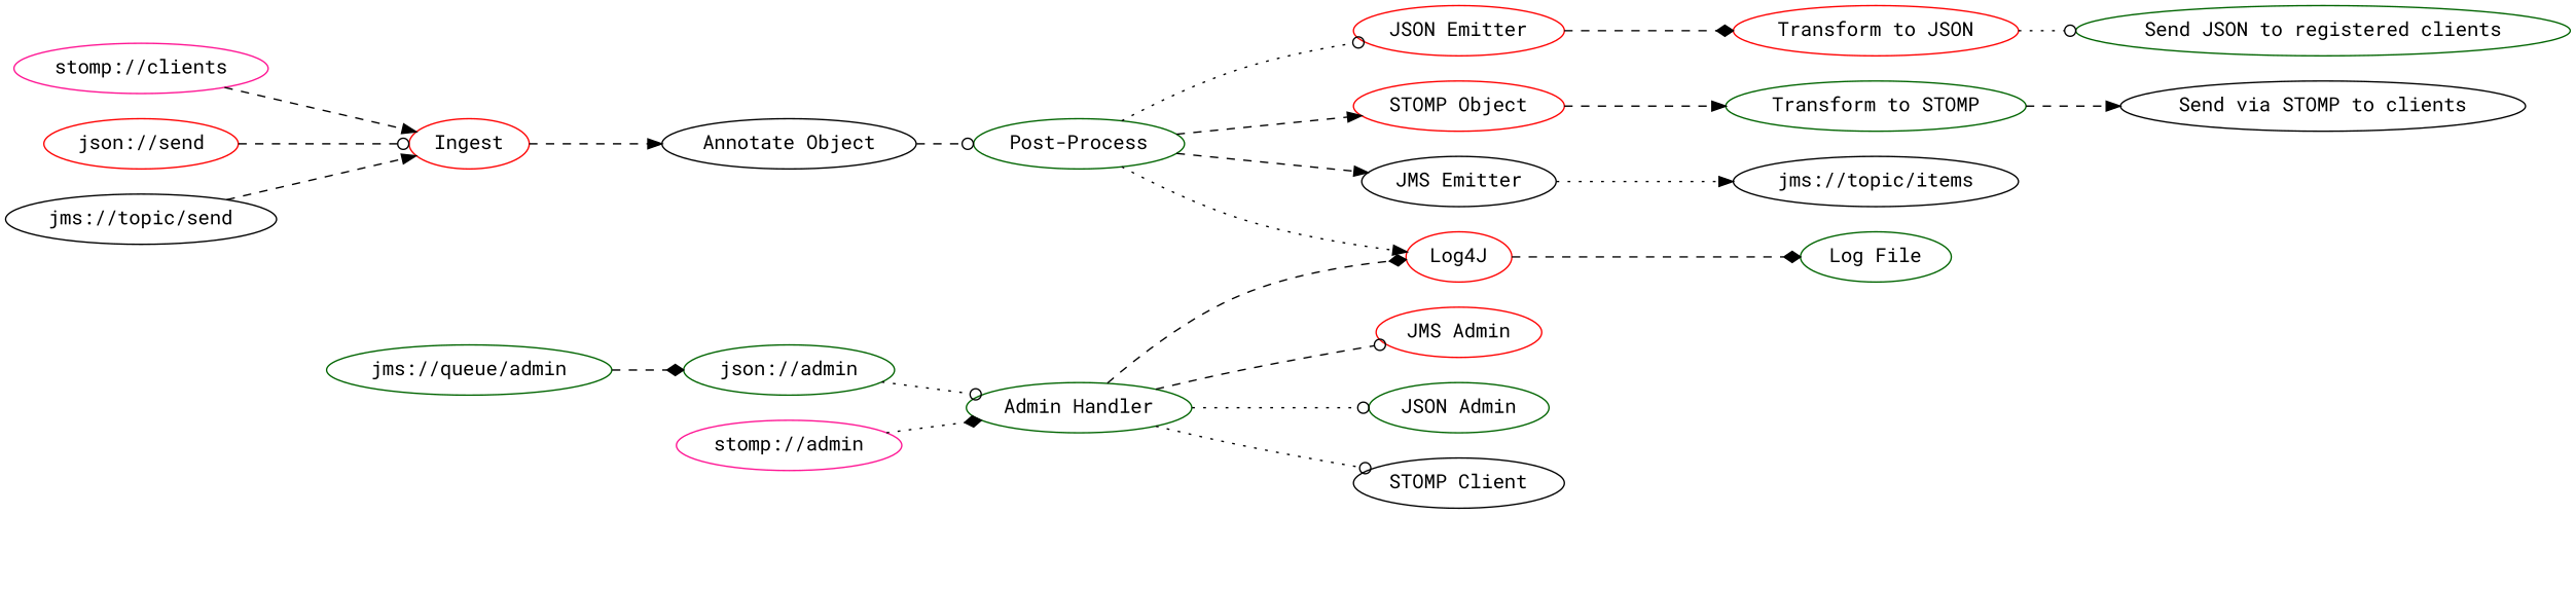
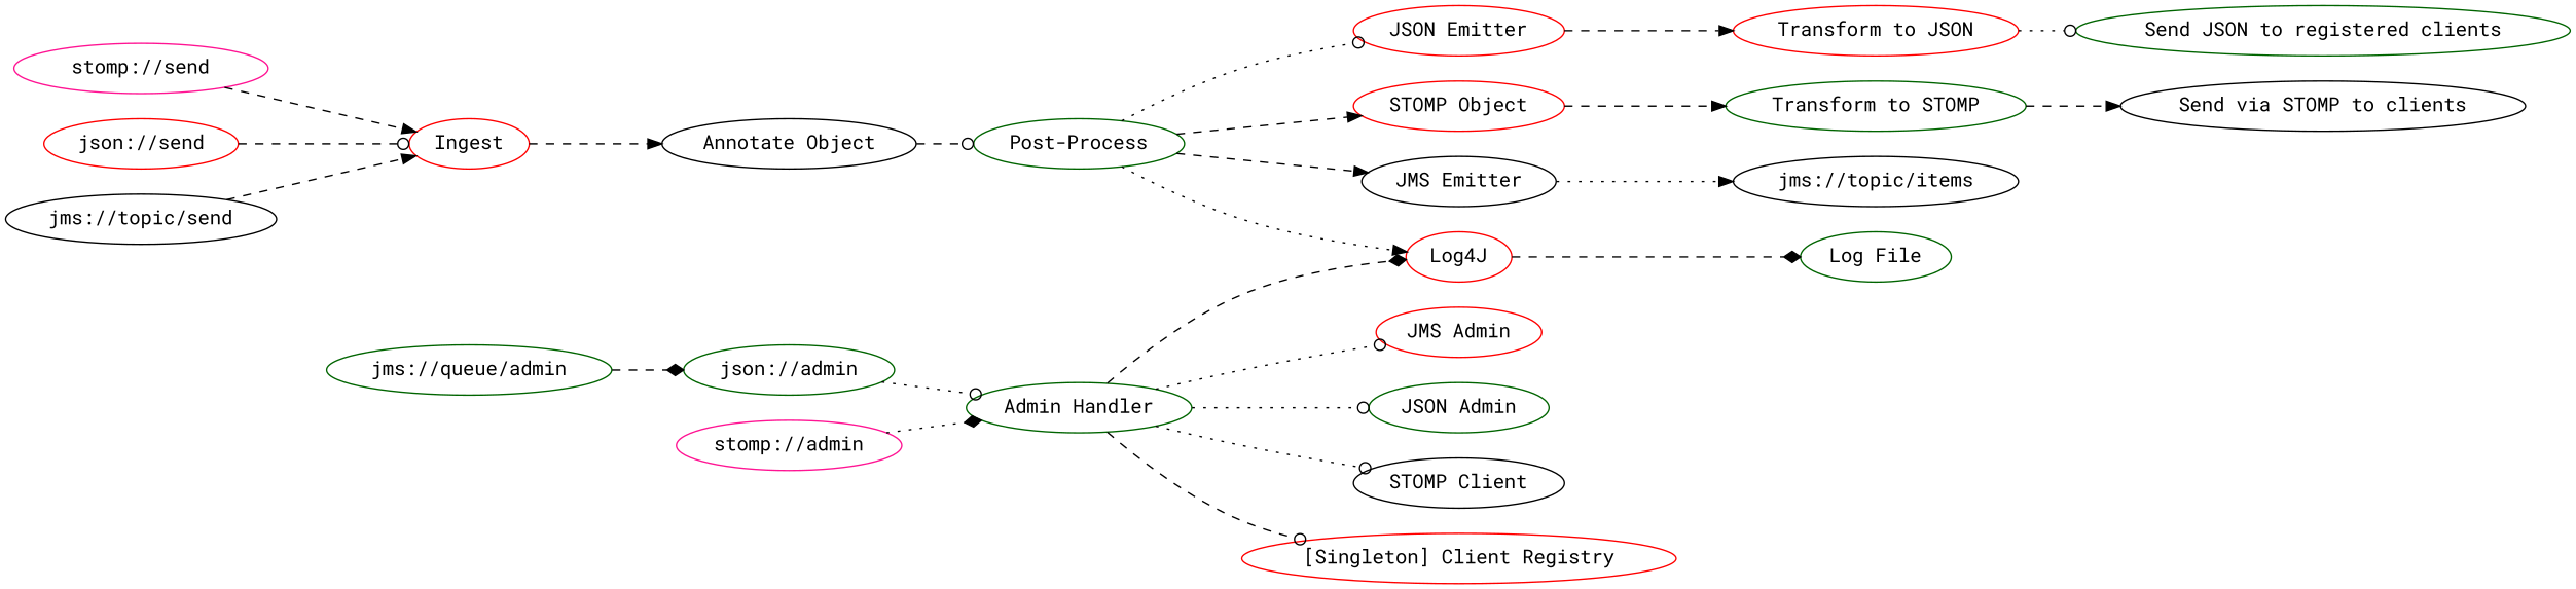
  digraph {
    fontname="Roboto Mono"
    rankdir=LR
    node [color=red fontname="Roboto Mono"]
    edge [arrowhead=normal fontname="Roboto Mono" style=dashed]
-   "stomp://send" [color=deeppink label="stomp://clients"]
+   "stomp://send" [color=deeppink]
    Ingest
    "Annotate Object" [color=black]
    "Post-Process" [color=darkgreen]
    "json://send"
    "jms://topic/send" [color=black]
    Log4J
    "JMS Emitter" [color=black]
    "JSON Emitter"
    n10 [label="STOMP Object"]
    "Log File" [color=darkgreen]
    "jms://topic/items" [color=black]
    "Transform to JSON"
    "Transform to STOMP" [color=darkgreen]
    "Send JSON to registered clients" [color=darkgreen]
    "Send via STOMP to clients" [color=black]
    "jms://queue/admin" [color=darkgreen]
    "json://admin" [color=darkgreen]
    "Admin Handler" [color=darkgreen]
    "JMS Admin"
    "JSON Admin" [color=darkgreen]
    n22 [color=black label="STOMP Client"]
+   "[Singleton] Client Registry"
    "stomp://admin" [color=deeppink]
    "stomp://send" -> Ingest
    Ingest -> "Annotate Object"
    "Annotate Object" -> "Post-Process" [arrowhead=odot]
    "Post-Process" -> Log4J [style=dotted]
    "Post-Process" -> "JMS Emitter"
    "Post-Process" -> "JSON Emitter" [arrowhead=odot style=dotted]
    "Post-Process" -> n10
    "json://send" -> Ingest [arrowhead=odot]
    "jms://topic/send" -> Ingest
    Log4J -> "Log File" [arrowhead=diamond]
    "JMS Emitter" -> "jms://topic/items" [style=dotted]
-   "JSON Emitter" -> "Transform to JSON" [arrowhead=diamond]
+   "JSON Emitter" -> "Transform to JSON"
    n10 -> "Transform to STOMP"
    "Transform to JSON" -> "Send JSON to registered clients" [arrowhead=odot style=dotted]
    "Transform to STOMP" -> "Send via STOMP to clients"
    "jms://queue/admin" -> "json://admin" [arrowhead=diamond]
    "json://admin" -> "Admin Handler" [arrowhead=odot style=dotted]
    "Admin Handler" -> Log4J [arrowhead=diamond]
-   "Admin Handler" -> "JMS Admin" [arrowhead=odot]
+   "Admin Handler" -> "JMS Admin" [arrowhead=odot style=dotted]
    "Admin Handler" -> "JSON Admin" [arrowhead=odot style=dotted]
    "Admin Handler" -> n22 [arrowhead=odot style=dotted]
+   "Admin Handler" -> "[Singleton] Client Registry" [arrowhead=odot]
    "stomp://admin" -> "Admin Handler" [arrowhead=diamond style=dotted]
  }
